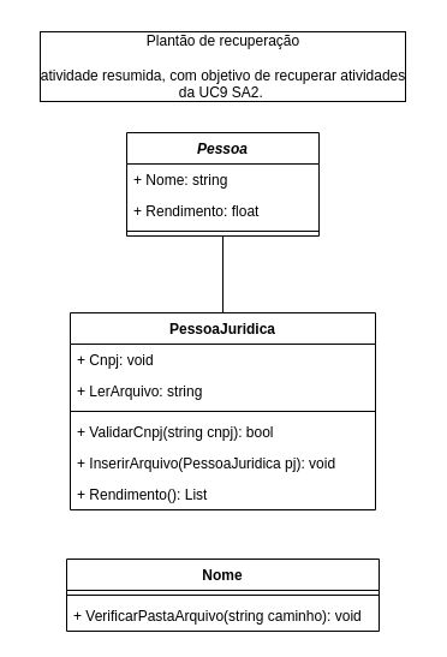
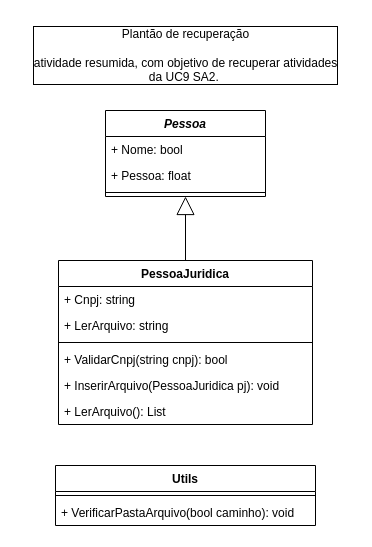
  <mxCell id="0" />
  <mxCell id="1" parent="0" />
  <mxCell id="2" value="Pessoa" style="swimlane;fontStyle=3;align=center;verticalAlign=top;childLayout=stackLayout;horizontal=1;startSize=26;horizontalStack=0;resizeParent=1;resizeParentMax=0;resizeLast=0;collapsible=1;marginBottom=0;" vertex="1" parent="1"><mxGeometry x="105" y="110" width="160" height="86" as="geometry" /></mxCell>
- <mxCell id="3" value="+ Nome: string" style="text;strokeColor=none;fillColor=none;align=left;verticalAlign=top;spacingLeft=4;spacingRight=4;overflow=hidden;rotatable=0;points=[[0,0.5],[1,0.5]];portConstraint=eastwest;" vertex="1" parent="2"><mxGeometry y="26" width="160" height="26" as="geometry" /></mxCell>
- <mxCell id="4" value="+ Rendimento: float" style="text;strokeColor=none;fillColor=none;align=left;verticalAlign=top;spacingLeft=4;spacingRight=4;overflow=hidden;rotatable=0;points=[[0,0.5],[1,0.5]];portConstraint=eastwest;" vertex="1" parent="2"><mxGeometry y="52" width="160" height="26" as="geometry" /></mxCell>
+ <mxCell id="3" value="+ Nome: bool" style="text;strokeColor=none;fillColor=none;align=left;verticalAlign=top;spacingLeft=4;spacingRight=4;overflow=hidden;rotatable=0;points=[[0,0.5],[1,0.5]];portConstraint=eastwest;" vertex="1" parent="2"><mxGeometry y="26" width="160" height="26" as="geometry" /></mxCell>
+ <mxCell id="4" value="+ Pessoa: float" style="text;strokeColor=none;fillColor=none;align=left;verticalAlign=top;spacingLeft=4;spacingRight=4;overflow=hidden;rotatable=0;points=[[0,0.5],[1,0.5]];portConstraint=eastwest;" vertex="1" parent="2"><mxGeometry y="52" width="160" height="26" as="geometry" /></mxCell>
  <mxCell id="5" value="" style="line;strokeWidth=1;fillColor=none;align=left;verticalAlign=middle;spacingTop=-1;spacingLeft=3;spacingRight=3;rotatable=0;labelPosition=right;points=[];portConstraint=eastwest;strokeColor=inherit;" vertex="1" parent="2"><mxGeometry y="78" width="160" height="8" as="geometry" /></mxCell>
  <mxCell id="6" value="PessoaJuridica" style="swimlane;fontStyle=1;align=center;verticalAlign=top;childLayout=stackLayout;horizontal=1;startSize=26;horizontalStack=0;resizeParent=1;resizeParentMax=0;resizeLast=0;collapsible=1;marginBottom=0;" vertex="1" parent="1"><mxGeometry x="58" y="260" width="254" height="164" as="geometry" /></mxCell>
- <mxCell id="7" value="+ Cnpj: void" style="text;strokeColor=none;fillColor=none;align=left;verticalAlign=top;spacingLeft=4;spacingRight=4;overflow=hidden;rotatable=0;points=[[0,0.5],[1,0.5]];portConstraint=eastwest;" vertex="1" parent="6"><mxGeometry y="26" width="254" height="26" as="geometry" /></mxCell>
+ <mxCell id="7" value="+ Cnpj: string" style="text;strokeColor=none;fillColor=none;align=left;verticalAlign=top;spacingLeft=4;spacingRight=4;overflow=hidden;rotatable=0;points=[[0,0.5],[1,0.5]];portConstraint=eastwest;" vertex="1" parent="6"><mxGeometry y="26" width="254" height="26" as="geometry" /></mxCell>
  <mxCell id="8" value="+ LerArquivo: string" style="text;strokeColor=none;fillColor=none;align=left;verticalAlign=top;spacingLeft=4;spacingRight=4;overflow=hidden;rotatable=0;points=[[0,0.5],[1,0.5]];portConstraint=eastwest;" vertex="1" parent="6"><mxGeometry y="52" width="254" height="26" as="geometry" /></mxCell>
  <mxCell id="9" value="" style="line;strokeWidth=1;fillColor=none;align=left;verticalAlign=middle;spacingTop=-1;spacingLeft=3;spacingRight=3;rotatable=0;labelPosition=right;points=[];portConstraint=eastwest;strokeColor=inherit;" vertex="1" parent="6"><mxGeometry y="78" width="254" height="8" as="geometry" /></mxCell>
  <mxCell id="10" value="+ ValidarCnpj(string cnpj): bool" style="text;strokeColor=none;fillColor=none;align=left;verticalAlign=top;spacingLeft=4;spacingRight=4;overflow=hidden;rotatable=0;points=[[0,0.5],[1,0.5]];portConstraint=eastwest;" vertex="1" parent="6"><mxGeometry y="86" width="254" height="26" as="geometry" /></mxCell>
  <mxCell id="11" value="+ InserirArquivo(PessoaJuridica pj): void" style="text;strokeColor=none;fillColor=none;align=left;verticalAlign=top;spacingLeft=4;spacingRight=4;overflow=hidden;rotatable=0;points=[[0,0.5],[1,0.5]];portConstraint=eastwest;" vertex="1" parent="6"><mxGeometry y="112" width="254" height="26" as="geometry" /></mxCell>
- <mxCell id="12" value="+ Rendimento(): List" style="text;strokeColor=none;fillColor=none;align=left;verticalAlign=top;spacingLeft=4;spacingRight=4;overflow=hidden;rotatable=0;points=[[0,0.5],[1,0.5]];portConstraint=eastwest;" vertex="1" parent="6"><mxGeometry y="138" width="254" height="26" as="geometry" /></mxCell>
- <mxCell id="13" value="" style="endArrow=none;endSize=16;endFill=0;html=1;rounded=0;exitX=0.5;exitY=0;exitDx=0;exitDy=0;entryX=0.5;entryY=1;entryDx=0;entryDy=0;" edge="1" parent="1" source="6" target="2"><mxGeometry width="160" relative="1" as="geometry"><mxPoint x="211" y="280" as="sourcePoint" /><mxPoint x="371" y="280" as="targetPoint" /></mxGeometry></mxCell>
- <mxCell id="14" value="Nome" style="swimlane;fontStyle=1;align=center;verticalAlign=top;childLayout=stackLayout;horizontal=1;startSize=26;horizontalStack=0;resizeParent=1;resizeParentMax=0;resizeLast=0;collapsible=1;marginBottom=0;" vertex="1" parent="1"><mxGeometry x="55" y="465" width="260" height="60" as="geometry" /></mxCell>
+ <mxCell id="12" value="+ LerArquivo(): List" style="text;strokeColor=none;fillColor=none;align=left;verticalAlign=top;spacingLeft=4;spacingRight=4;overflow=hidden;rotatable=0;points=[[0,0.5],[1,0.5]];portConstraint=eastwest;" vertex="1" parent="6"><mxGeometry y="138" width="254" height="26" as="geometry" /></mxCell>
+ <mxCell id="13" value="" style="endArrow=block;endSize=16;endFill=0;html=1;rounded=0;exitX=0.5;exitY=0;exitDx=0;exitDy=0;entryX=0.5;entryY=1;entryDx=0;entryDy=0;" edge="1" parent="1" source="6" target="2"><mxGeometry width="160" relative="1" as="geometry"><mxPoint x="211" y="280" as="sourcePoint" /><mxPoint x="371" y="280" as="targetPoint" /></mxGeometry></mxCell>
+ <mxCell id="14" value="Utils" style="swimlane;fontStyle=1;align=center;verticalAlign=top;childLayout=stackLayout;horizontal=1;startSize=26;horizontalStack=0;resizeParent=1;resizeParentMax=0;resizeLast=0;collapsible=1;marginBottom=0;" vertex="1" parent="1"><mxGeometry x="55" y="465" width="260" height="60" as="geometry" /></mxCell>
  <mxCell id="15" value="" style="line;strokeWidth=1;fillColor=none;align=left;verticalAlign=middle;spacingTop=-1;spacingLeft=3;spacingRight=3;rotatable=0;labelPosition=right;points=[];portConstraint=eastwest;strokeColor=inherit;" vertex="1" parent="14"><mxGeometry y="26" width="260" height="8" as="geometry" /></mxCell>
- <mxCell id="16" value="+ VerificarPastaArquivo(string caminho): void" style="text;strokeColor=none;fillColor=none;align=left;verticalAlign=top;spacingLeft=4;spacingRight=4;overflow=hidden;rotatable=0;points=[[0,0.5],[1,0.5]];portConstraint=eastwest;" vertex="1" parent="14"><mxGeometry y="34" width="260" height="26" as="geometry" /></mxCell>
+ <mxCell id="16" value="+ VerificarPastaArquivo(bool caminho): void" style="text;strokeColor=none;fillColor=none;align=left;verticalAlign=top;spacingLeft=4;spacingRight=4;overflow=hidden;rotatable=0;points=[[0,0.5],[1,0.5]];portConstraint=eastwest;" vertex="1" parent="14"><mxGeometry y="34" width="260" height="26" as="geometry" /></mxCell>
  <mxCell id="17" value="Plantão de recuperação&lt;br&gt;&lt;br&gt;atividade resumida, com objetivo de recuperar atividades&lt;br&gt;da UC9 SA2.&amp;nbsp;" style="text;html=1;align=center;verticalAlign=middle;resizable=0;points=[];autosize=1;strokeColor=none;fillColor=none;labelBorderColor=default;" vertex="1" parent="1"><mxGeometry x="20" y="20" width="330" height="70" as="geometry" /></mxCell>
